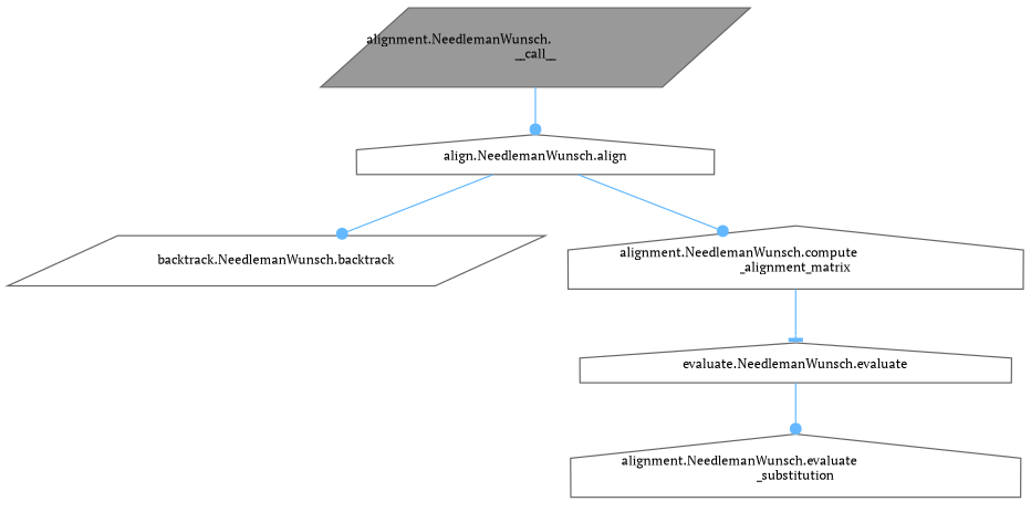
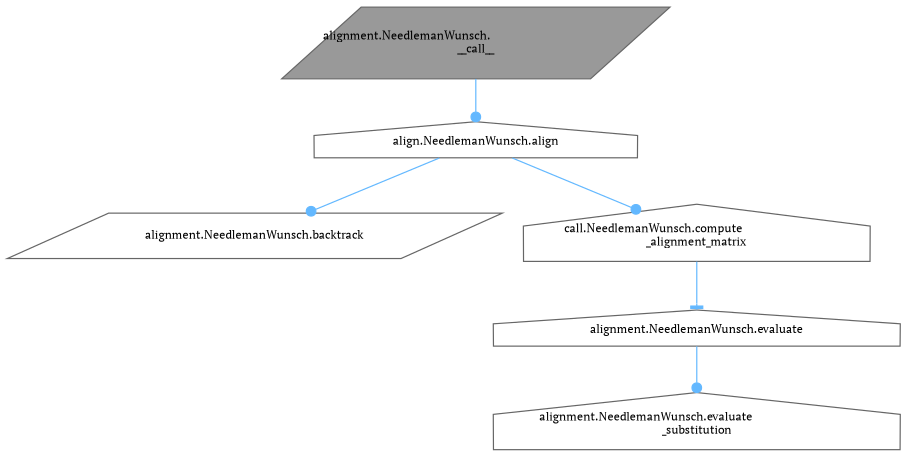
  digraph {
    fontname="PT Serif"
    rankdir=TB
    node [color=grey40 fillcolor=white fontname="PT Serif" fontsize=10 shape=house style=filled]
    edge [arrowhead=dot color=steelblue1 fontname="PT Serif" fontsize=10 labelfontname=Helvetica labelfontsize=10 style=solid]
    n1 [color=gray40 fillcolor=grey60 fontcolor=black height=0.2 label="alignment.NeedlemanWunsch.\l__call__" shape=parallelogram width=0.4]
    n2 [height=0.2 label="align.NeedlemanWunsch.align" width=0.4]
-   n3 [height=0.2 label="backtrack.NeedlemanWunsch.backtrack" shape=parallelogram width=0.4]
-   n4 [height=0.2 label="alignment.NeedlemanWunsch.compute\l_alignment_matrix" width=0.4]
-   n5 [height=0.2 label="evaluate.NeedlemanWunsch.evaluate" width=0.4]
+   n3 [height=0.2 label="alignment.NeedlemanWunsch.backtrack" shape=parallelogram width=0.4]
+   n4 [height=0.2 label="call.NeedlemanWunsch.compute\l_alignment_matrix" width=0.4]
+   n5 [height=0.2 label="alignment.NeedlemanWunsch.evaluate" width=0.4]
    n6 [height=0.2 label="alignment.NeedlemanWunsch.evaluate\l_substitution" width=0.4]
    n1 -> n2
    n2 -> n3
    n2 -> n4
    n4 -> n5 [arrowhead=tee]
    n5 -> n6
  }
